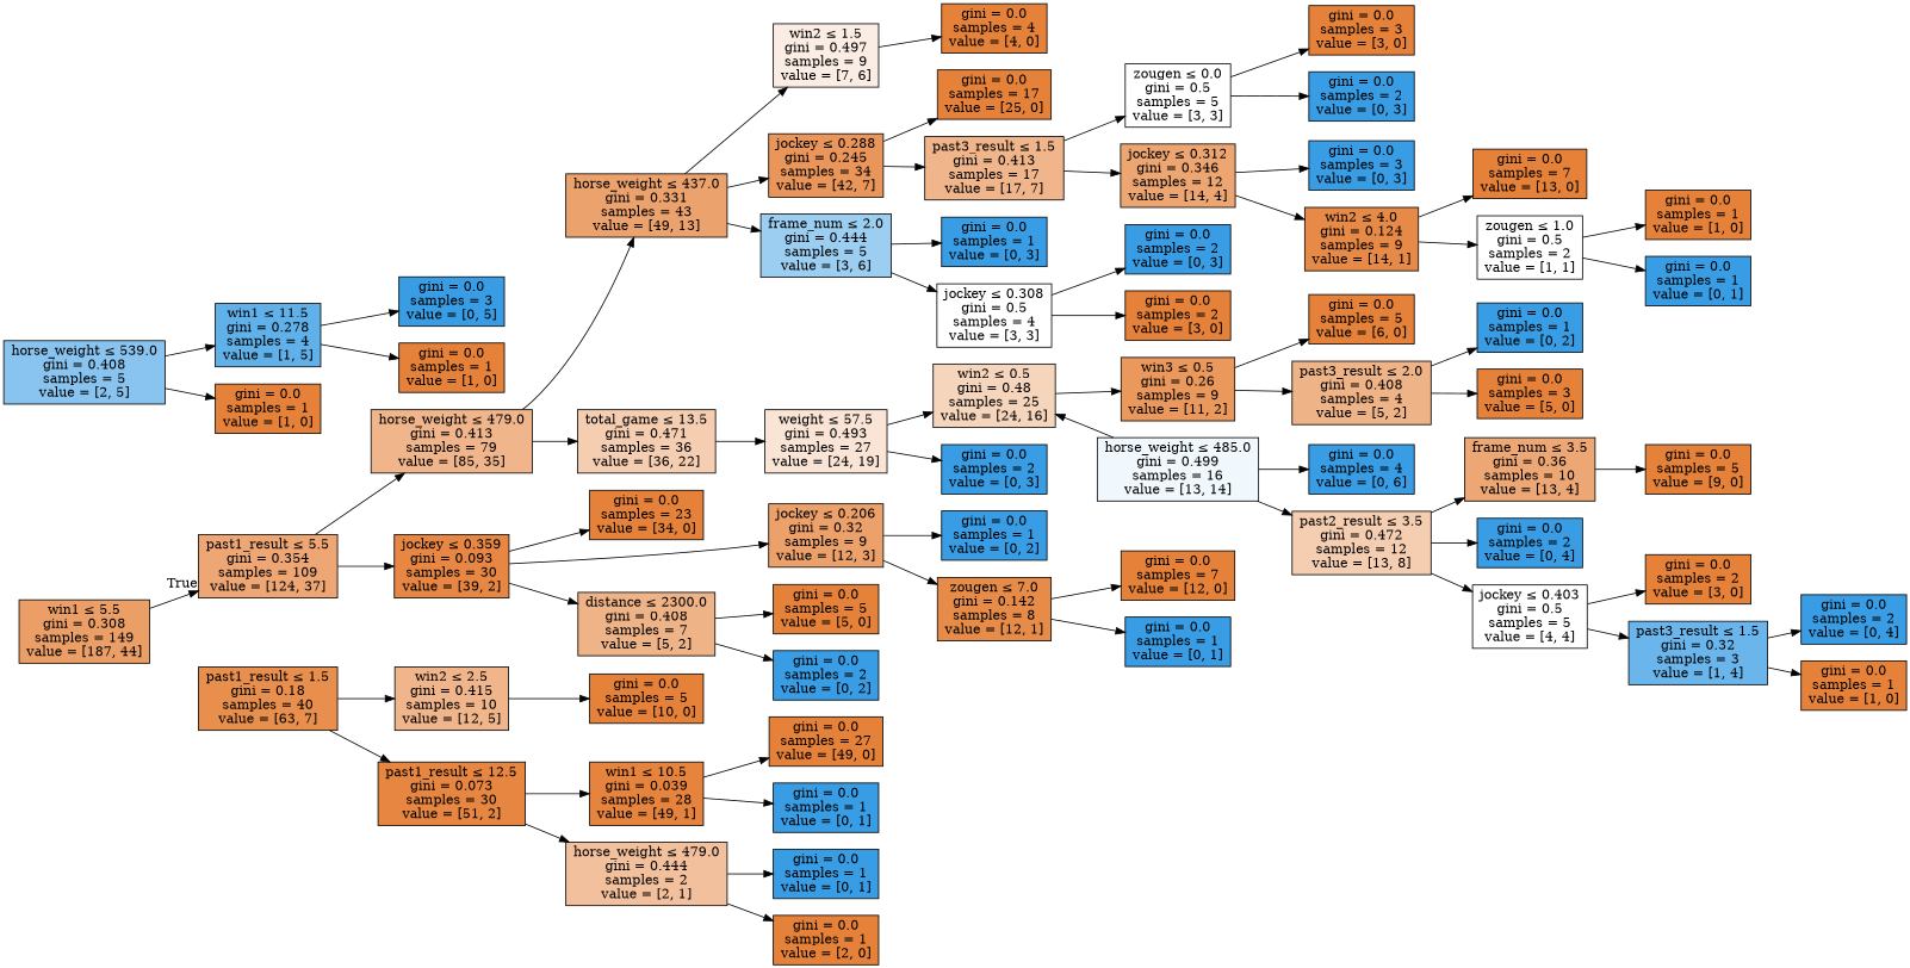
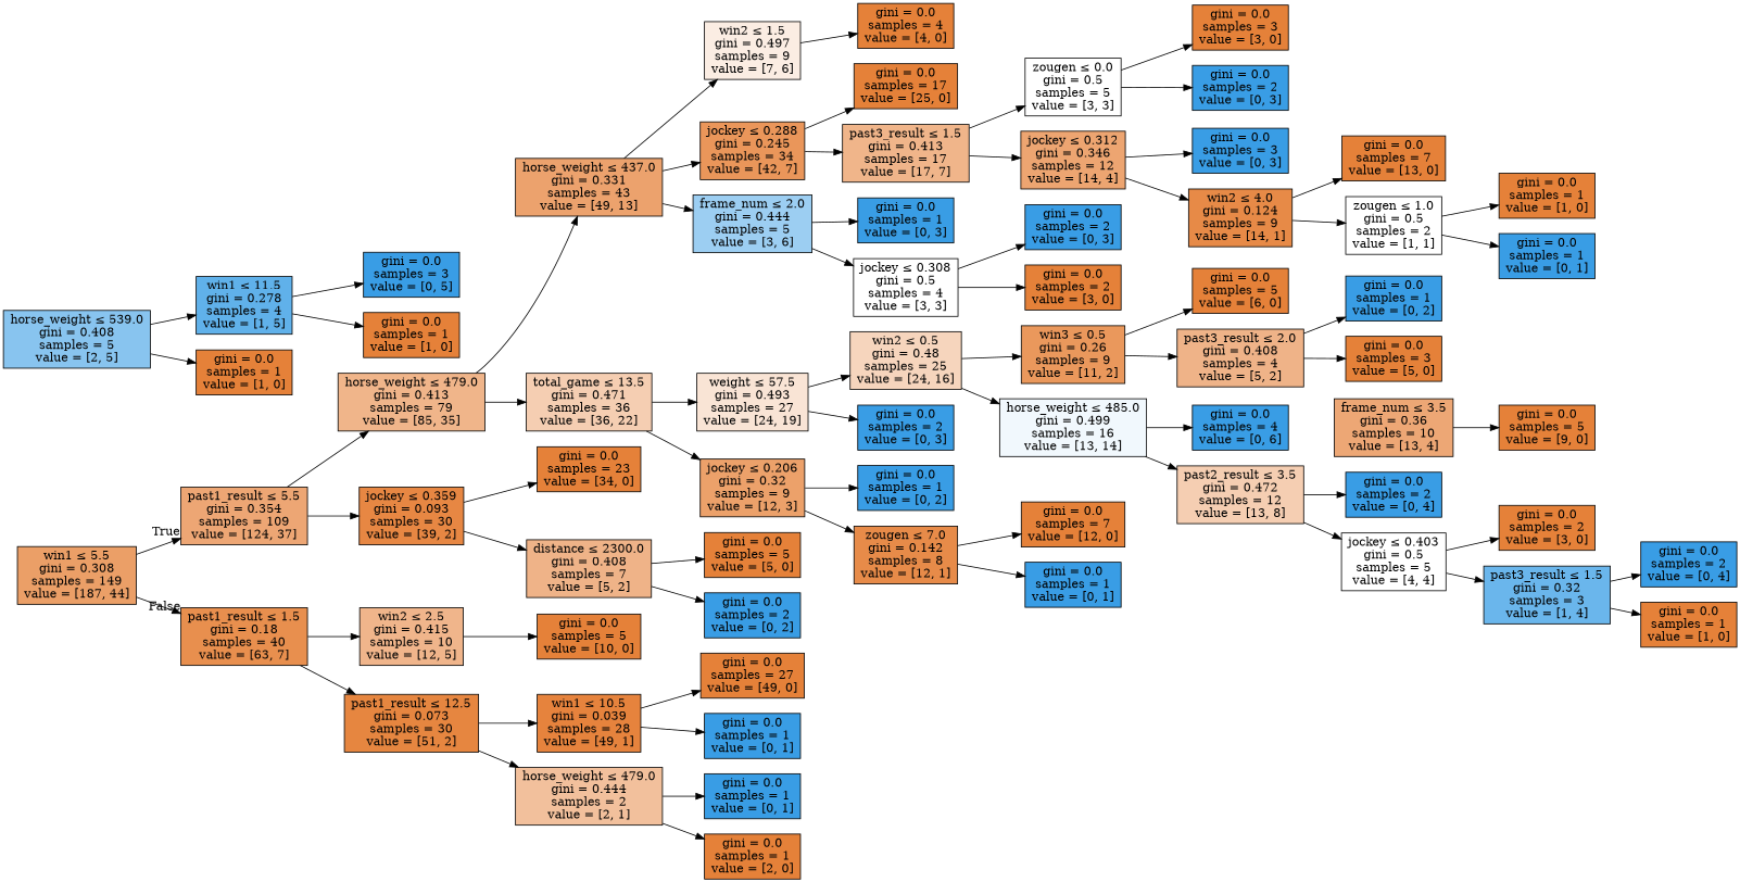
  digraph {
    fontname="DejaVu Serif"
    rankdir=LR
    node [color=black fillcolor="#e58139ff" fontname="DejaVu Serif" shape=box style=filled]
    edge [fontname="DejaVu Serif"]
    n1 [fillcolor="#e58139c3" label=<win1 &le; 5.5<br/>gini = 0.308<br/>samples = 149<br/>value = [187, 44]>]
    n2 [fillcolor="#e58139b3" label=<past1_result &le; 5.5<br/>gini = 0.354<br/>samples = 109<br/>value = [124, 37]>]
    n3 [fillcolor="#e58139e3" label=<past1_result &le; 1.5<br/>gini = 0.18<br/>samples = 40<br/>value = [63, 7]>]
    n4 [fillcolor="#e5813996" label=<horse_weight &le; 479.0<br/>gini = 0.413<br/>samples = 79<br/>value = [85, 35]>]
    n5 [fillcolor="#e58139f2" label=<jockey &le; 0.359<br/>gini = 0.093<br/>samples = 30<br/>value = [39, 2]>]
    n6 [fillcolor="#e5813995" label=<win2 &le; 2.5<br/>gini = 0.415<br/>samples = 10<br/>value = [12, 5]>]
    n7 [fillcolor="#e58139f5" label=<past1_result &le; 12.5<br/>gini = 0.073<br/>samples = 30<br/>value = [51, 2]>]
    n8 [fillcolor="#e58139bb" label=<horse_weight &le; 437.0<br/>gini = 0.331<br/>samples = 43<br/>value = [49, 13]>]
    n9 [fillcolor="#e5813963" label=<total_game &le; 13.5<br/>gini = 0.471<br/>samples = 36<br/>value = [36, 22]>]
    n10 [label=<gini = 0.0<br/>samples = 23<br/>value = [34, 0]>]
    n11 [fillcolor="#e5813999" label=<distance &le; 2300.0<br/>gini = 0.408<br/>samples = 7<br/>value = [5, 2]>]
    n12 [fillcolor="#e5813924" label=<win2 &le; 1.5<br/>gini = 0.497<br/>samples = 9<br/>value = [7, 6]>]
    n13 [fillcolor="#e58139d4" label=<jockey &le; 0.288<br/>gini = 0.245<br/>samples = 34<br/>value = [42, 7]>]
    n14 [fillcolor="#399de57f" label=<frame_num &le; 2.0<br/>gini = 0.444<br/>samples = 5<br/>value = [3, 6]>]
    n15 [fillcolor="#e5813935" label=<weight &le; 57.5<br/>gini = 0.493<br/>samples = 27<br/>value = [24, 19]>]
    n16 [fillcolor="#e58139bf" label=<jockey &le; 0.206<br/>gini = 0.32<br/>samples = 9<br/>value = [12, 3]>]
    n17 [label=<gini = 0.0<br/>samples = 4<br/>value = [4, 0]>]
    n18 [label=<gini = 0.0<br/>samples = 17<br/>value = [25, 0]>]
    n19 [fillcolor="#e5813996" label=<past3_result &le; 1.5<br/>gini = 0.413<br/>samples = 17<br/>value = [17, 7]>]
    n20 [fillcolor="#399de5ff" label=<gini = 0.0<br/>samples = 1<br/>value = [0, 3]>]
    n21 [fillcolor="#e5813900" label=<jockey &le; 0.308<br/>gini = 0.5<br/>samples = 4<br/>value = [3, 3]>]
    n22 [fillcolor="#399de5ff" label=<gini = 0.0<br/>samples = 2<br/>value = [0, 3]>]
    n23 [label=<gini = 0.0<br/>samples = 2<br/>value = [3, 0]>]
    n24 [fillcolor="#e5813900" label=<zougen &le; 0.0<br/>gini = 0.5<br/>samples = 5<br/>value = [3, 3]>]
    n25 [fillcolor="#e58139b6" label=<jockey &le; 0.312<br/>gini = 0.346<br/>samples = 12<br/>value = [14, 4]>]
    n26 [label=<gini = 0.0<br/>samples = 3<br/>value = [3, 0]>]
    n27 [fillcolor="#399de5ff" label=<gini = 0.0<br/>samples = 2<br/>value = [0, 3]>]
    n28 [fillcolor="#399de5ff" label=<gini = 0.0<br/>samples = 3<br/>value = [0, 3]>]
    n29 [fillcolor="#e58139ed" label=<win2 &le; 4.0<br/>gini = 0.124<br/>samples = 9<br/>value = [14, 1]>]
    n30 [label=<gini = 0.0<br/>samples = 7<br/>value = [13, 0]>]
    n31 [fillcolor="#e5813900" label=<zougen &le; 1.0<br/>gini = 0.5<br/>samples = 2<br/>value = [1, 1]>]
    n32 [label=<gini = 0.0<br/>samples = 1<br/>value = [1, 0]>]
    n33 [fillcolor="#399de5ff" label=<gini = 0.0<br/>samples = 1<br/>value = [0, 1]>]
    n34 [fillcolor="#e5813955" label=<win2 &le; 0.5<br/>gini = 0.48<br/>samples = 25<br/>value = [24, 16]>]
    n35 [fillcolor="#399de5ff" label=<gini = 0.0<br/>samples = 2<br/>value = [0, 3]>]
    n36 [fillcolor="#399de5ff" label=<gini = 0.0<br/>samples = 1<br/>value = [0, 2]>]
    n37 [fillcolor="#e58139ea" label=<zougen &le; 7.0<br/>gini = 0.142<br/>samples = 8<br/>value = [12, 1]>]
    n38 [fillcolor="#e58139d1" label=<win3 &le; 0.5<br/>gini = 0.26<br/>samples = 9<br/>value = [11, 2]>]
    n39 [fillcolor="#399de512" label=<horse_weight &le; 485.0<br/>gini = 0.499<br/>samples = 16<br/>value = [13, 14]>]
    n40 [label=<gini = 0.0<br/>samples = 5<br/>value = [6, 0]>]
    n41 [fillcolor="#e5813999" label=<past3_result &le; 2.0<br/>gini = 0.408<br/>samples = 4<br/>value = [5, 2]>]
    n42 [fillcolor="#399de5ff" label=<gini = 0.0<br/>samples = 4<br/>value = [0, 6]>]
    n43 [fillcolor="#e5813962" label=<past2_result &le; 3.5<br/>gini = 0.472<br/>samples = 12<br/>value = [13, 8]>]
    n44 [fillcolor="#399de5ff" label=<gini = 0.0<br/>samples = 1<br/>value = [0, 2]>]
    n45 [label=<gini = 0.0<br/>samples = 3<br/>value = [5, 0]>]
    n46 [fillcolor="#e58139b1" label=<frame_num &le; 3.5<br/>gini = 0.36<br/>samples = 10<br/>value = [13, 4]>]
    n47 [fillcolor="#399de5ff" label=<gini = 0.0<br/>samples = 2<br/>value = [0, 4]>]
    n48 [fillcolor="#e5813900" label=<jockey &le; 0.403<br/>gini = 0.5<br/>samples = 5<br/>value = [4, 4]>]
    n49 [label=<gini = 0.0<br/>samples = 5<br/>value = [9, 0]>]
    n50 [label=<gini = 0.0<br/>samples = 2<br/>value = [3, 0]>]
    n51 [fillcolor="#399de5bf" label=<past3_result &le; 1.5<br/>gini = 0.32<br/>samples = 3<br/>value = [1, 4]>]
    n52 [fillcolor="#399de5ff" label=<gini = 0.0<br/>samples = 2<br/>value = [0, 4]>]
    n53 [label=<gini = 0.0<br/>samples = 1<br/>value = [1, 0]>]
    n54 [label=<gini = 0.0<br/>samples = 7<br/>value = [12, 0]>]
    n55 [fillcolor="#399de5ff" label=<gini = 0.0<br/>samples = 1<br/>value = [0, 1]>]
    n56 [label=<gini = 0.0<br/>samples = 5<br/>value = [5, 0]>]
    n57 [fillcolor="#399de5ff" label=<gini = 0.0<br/>samples = 2<br/>value = [0, 2]>]
    n58 [label=<gini = 0.0<br/>samples = 5<br/>value = [10, 0]>]
    n59 [fillcolor="#e58139fa" label=<win1 &le; 10.5<br/>gini = 0.039<br/>samples = 28<br/>value = [49, 1]>]
    n60 [fillcolor="#e581397f" label=<horse_weight &le; 479.0<br/>gini = 0.444<br/>samples = 2<br/>value = [2, 1]>]
    n61 [fillcolor="#399de599" label=<horse_weight &le; 539.0<br/>gini = 0.408<br/>samples = 5<br/>value = [2, 5]>]
    n62 [fillcolor="#399de5cc" label=<win1 &le; 11.5<br/>gini = 0.278<br/>samples = 4<br/>value = [1, 5]>]
    n63 [label=<gini = 0.0<br/>samples = 1<br/>value = [1, 0]>]
    n64 [fillcolor="#399de5ff" label=<gini = 0.0<br/>samples = 3<br/>value = [0, 5]>]
    n65 [label=<gini = 0.0<br/>samples = 1<br/>value = [1, 0]>]
    n66 [label=<gini = 0.0<br/>samples = 27<br/>value = [49, 0]>]
    n67 [fillcolor="#399de5ff" label=<gini = 0.0<br/>samples = 1<br/>value = [0, 1]>]
    n68 [fillcolor="#399de5ff" label=<gini = 0.0<br/>samples = 1<br/>value = [0, 1]>]
    n69 [label=<gini = 0.0<br/>samples = 1<br/>value = [2, 0]>]
    n1 -> n2 [headlabel=True labelangle=45 labeldistance=2.5]
+   n1 -> n3 [headlabel=False labelangle=-45 labeldistance=2.5]
    n2 -> n4
    n2 -> n5
    n3 -> n6
    n3 -> n7
    n4 -> n8
    n4 -> n9
    n5 -> n10
    n5 -> n11
    n6 -> n58
    n7 -> n59
    n7 -> n60
    n8 -> n12
    n8 -> n13
    n8 -> n14
    n9 -> n15
-   n5 -> n16
+   n9 -> n16
    n11 -> n56
    n11 -> n57
    n12 -> n17
    n13 -> n18
    n13 -> n19
    n14 -> n20
    n14 -> n21
    n15 -> n34
    n15 -> n35
    n16 -> n36
    n16 -> n37
    n19 -> n24
    n19 -> n25
    n21 -> n22
    n21 -> n23
    n24 -> n26
    n24 -> n27
    n25 -> n28
    n25 -> n29
    n29 -> n30
    n29 -> n31
    n31 -> n32
    n31 -> n33
    n34 -> n38
-   n39 -> n34
+   n34 -> n39
    n37 -> n54
    n37 -> n55
    n38 -> n40
    n38 -> n41
    n39 -> n42
    n39 -> n43
    n41 -> n44
    n41 -> n45
-   n43 -> n46
    n43 -> n47
    n43 -> n48
    n46 -> n49
    n48 -> n50
    n48 -> n51
    n51 -> n52
    n51 -> n53
    n59 -> n66
    n59 -> n67
    n60 -> n68
    n60 -> n69
    n61 -> n62
    n61 -> n63
    n62 -> n64
    n62 -> n65
  }
